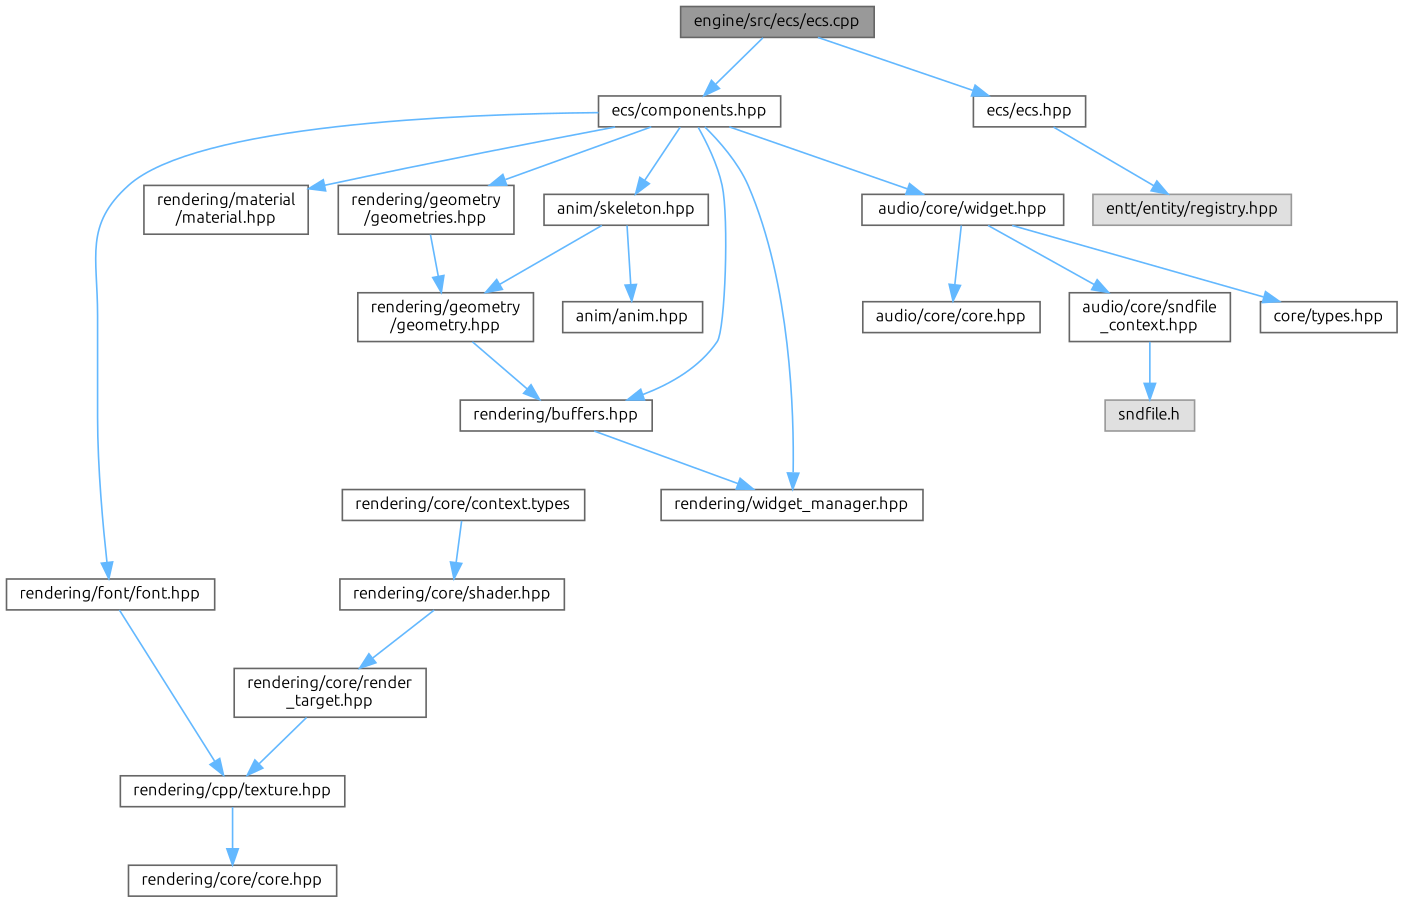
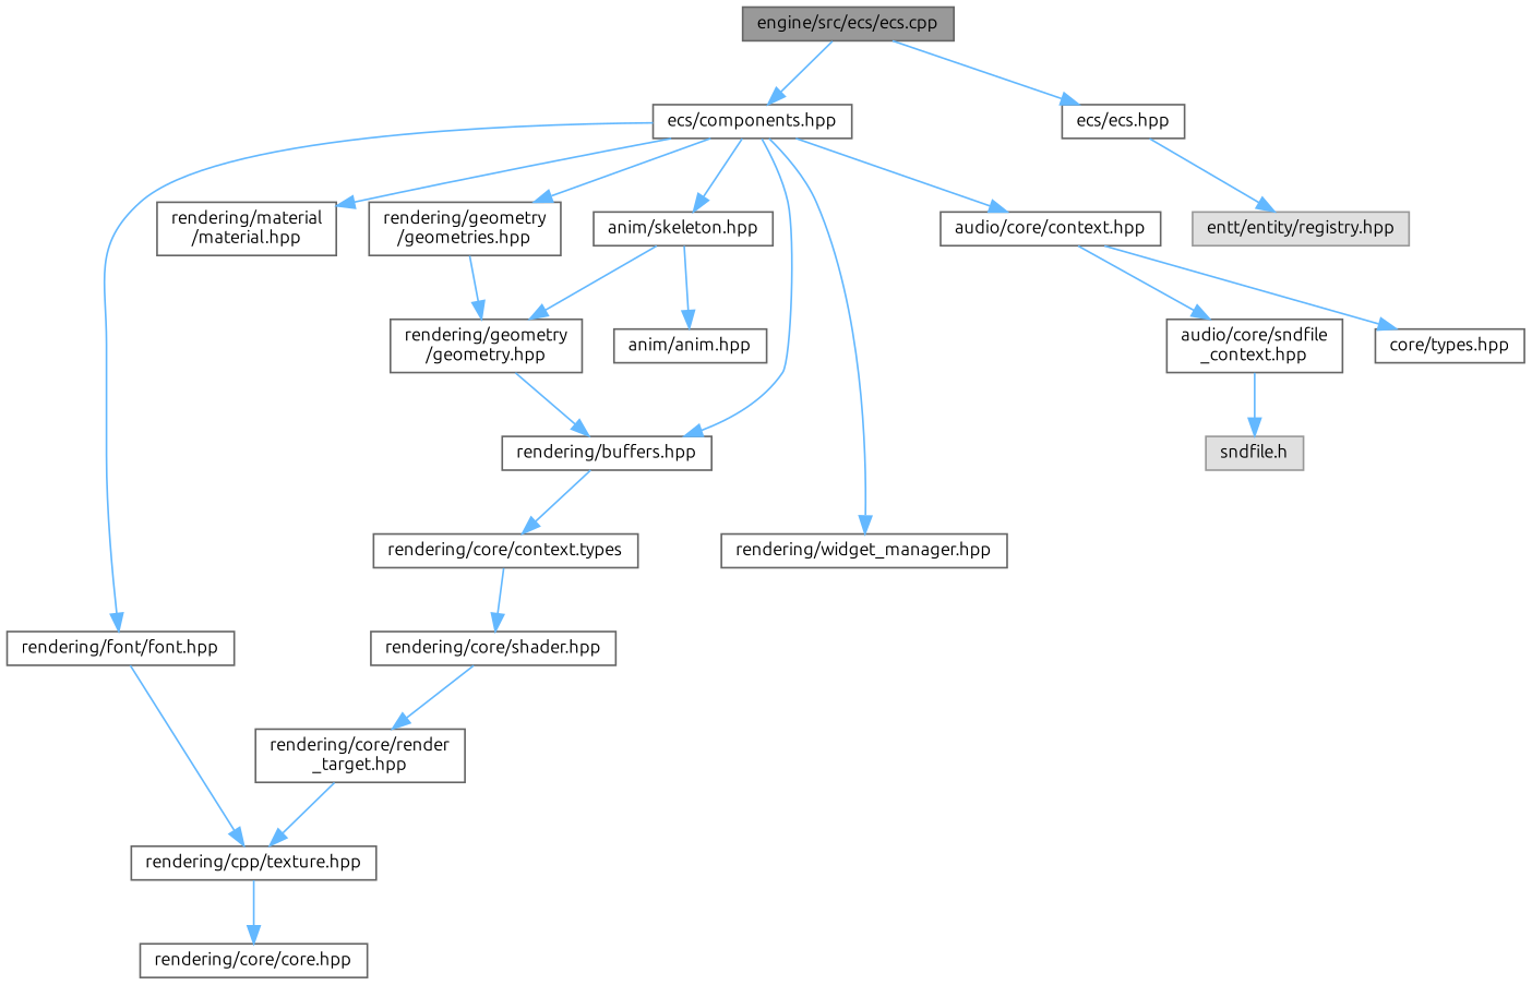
  digraph {
    fontname=Ubuntu
    node [color=grey40 fillcolor=white fontname=Ubuntu fontsize=10 shape=box style=filled]
    edge [color=steelblue1 fontname=Ubuntu fontsize=10 labelfontname=Helvetica labelfontsize=10 style=solid]
    n1 [color=gray40 fillcolor=grey60 fontcolor=black height=0.2 label="engine/src/ecs/ecs.cpp" width=0.4]
    n2 [height=0.2 label="ecs/components.hpp" width=0.4]
    n3 [height=0.2 label="ecs/ecs.hpp" width=0.4]
    n4 [height=0.2 label="rendering/geometry\l/geometries.hpp" width=0.4]
    n5 [height=0.2 label="rendering/buffers.hpp" width=0.4]
    n6 [height=0.2 label="rendering/material\l/material.hpp" width=0.4]
    n7 [height=0.2 label="rendering/font/font.hpp" width=0.4]
    n8 [height=0.2 label="rendering/widget_manager.hpp" width=0.4]
    n9 [height=0.2 label="anim/skeleton.hpp" width=0.4]
-   n10 [height=0.2 label="audio/core/widget.hpp" width=0.4]
+   n10 [height=0.2 label="audio/core/context.hpp" width=0.4]
    n11 [color=grey60 fillcolor="#E0E0E0" height=0.2 label="entt/entity/registry.hpp" width=0.4]
    n12 [height=0.2 label="rendering/geometry\l/geometry.hpp" width=0.4]
    n13 [height=0.2 label="rendering/core/context.types" width=0.4]
    n14 [height=0.2 label="rendering/cpp/texture.hpp" width=0.4]
    n15 [height=0.2 label="anim/anim.hpp" width=0.4]
-   n16 [height=0.2 label="audio/core/core.hpp" width=0.4]
    n17 [height=0.2 label="audio/core/sndfile\l_context.hpp" width=0.4]
    n18 [height=0.2 label="core/types.hpp" width=0.4]
    n19 [height=0.2 label="rendering/core/shader.hpp" width=0.4]
    n20 [height=0.2 label="rendering/core/render\l_target.hpp" width=0.4]
    n21 [height=0.2 label="rendering/core/core.hpp" width=0.4]
    n22 [color=grey60 fillcolor="#E0E0E0" height=0.2 label="sndfile.h" width=0.4]
    n1 -> n2
    n1 -> n3
    n2 -> n4
    n2 -> n5
    n2 -> n6
    n2 -> n7
    n2 -> n8
    n2 -> n9
    n2 -> n10
    n3 -> n11
    n4 -> n12
-   n5 -> n8
+   n5 -> n13
    n7 -> n14
    n9 -> n12
    n9 -> n15
-   n10 -> n16
    n10 -> n17
    n10 -> n18
    n12 -> n5
    n13 -> n19
    n14 -> n21
    n17 -> n22
    n19 -> n20
    n20 -> n14
  }
